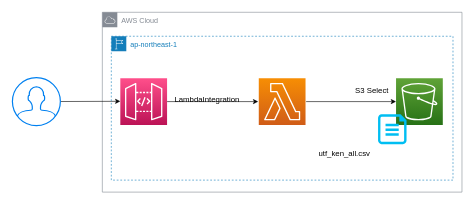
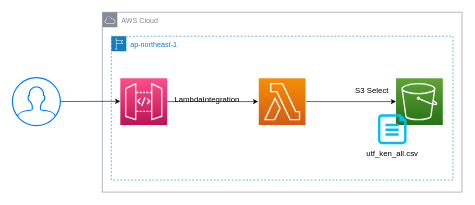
  <mxCell id="0" />
  <mxCell id="1" parent="0" />
  <mxCell id="2" value="AWS Cloud" style="sketch=0;outlineConnect=0;gradientColor=none;html=1;whiteSpace=wrap;fontSize=12;fontStyle=0;shape=mxgraph.aws4.group;grIcon=mxgraph.aws4.group_aws_cloud;strokeColor=#858B94;fillColor=none;verticalAlign=top;align=left;spacingLeft=30;fontColor=#858B94;dashed=0;labelBackgroundColor=none;fontFamily=Helvetica;" parent="1" vertex="1"><mxGeometry x="170" y="20" width="600" height="300" as="geometry" /></mxCell>
  <mxCell id="3" value="" style="sketch=0;points=[[0,0,0],[0.25,0,0],[0.5,0,0],[0.75,0,0],[1,0,0],[0,1,0],[0.25,1,0],[0.5,1,0],[0.75,1,0],[1,1,0],[0,0.25,0],[0,0.5,0],[0,0.75,0],[1,0.25,0],[1,0.5,0],[1,0.75,0]];outlineConnect=0;fontColor=#232F3E;gradientColor=#60A337;gradientDirection=north;fillColor=#277116;strokeColor=#ffffff;dashed=0;verticalLabelPosition=bottom;verticalAlign=top;align=center;html=1;fontSize=12;fontStyle=0;aspect=fixed;shape=mxgraph.aws4.resourceIcon;resIcon=mxgraph.aws4.s3;" parent="1" vertex="1"><mxGeometry x="660" y="130" width="78" height="78" as="geometry" /></mxCell>
  <mxCell id="4" style="edgeStyle=none;html=1;entryX=0;entryY=0.5;entryDx=0;entryDy=0;entryPerimeter=0;fontFamily=Helvetica;fontSize=13;fontColor=default;" parent="1" source="5" edge="1"><mxGeometry relative="1" as="geometry"><mxPoint x="430" y="169" as="targetPoint" /></mxGeometry></mxCell>
  <mxCell id="5" value="" style="sketch=0;points=[[0,0,0],[0.25,0,0],[0.5,0,0],[0.75,0,0],[1,0,0],[0,1,0],[0.25,1,0],[0.5,1,0],[0.75,1,0],[1,1,0],[0,0.25,0],[0,0.5,0],[0,0.75,0],[1,0.25,0],[1,0.5,0],[1,0.75,0]];outlineConnect=0;fontColor=#232F3E;gradientColor=#FF4F8B;gradientDirection=north;fillColor=#BC1356;strokeColor=#ffffff;dashed=0;verticalLabelPosition=bottom;verticalAlign=top;align=center;html=1;fontSize=12;fontStyle=0;aspect=fixed;shape=mxgraph.aws4.resourceIcon;resIcon=mxgraph.aws4.api_gateway;" parent="1" vertex="1"><mxGeometry x="200" y="130" width="78" height="78" as="geometry" /></mxCell>
  <mxCell id="6" style="edgeStyle=none;html=1;fontFamily=Helvetica;fontSize=13;fontColor=default;" parent="1" target="3" edge="1"><mxGeometry relative="1" as="geometry"><mxPoint x="510" y="169" as="sourcePoint" /></mxGeometry></mxCell>
  <mxCell id="7" style="edgeStyle=none;html=1;entryX=0.05;entryY=0.495;entryDx=0;entryDy=0;entryPerimeter=0;fontFamily=Helvetica;fontSize=13;fontColor=default;" parent="1" source="8" target="2" edge="1"><mxGeometry relative="1" as="geometry" /></mxCell>
  <mxCell id="8" value="" style="html=1;verticalLabelPosition=bottom;align=center;labelBackgroundColor=#ffffff;verticalAlign=top;strokeWidth=2;strokeColor=#0080F0;shadow=0;dashed=0;shape=mxgraph.ios7.icons.user;fontFamily=Helvetica;fontSize=13;fontColor=default;" parent="1" vertex="1"><mxGeometry x="20" y="129" width="80" height="80" as="geometry" /></mxCell>
  <mxCell id="9" value="S3 Select" style="text;html=1;strokeColor=none;fillColor=none;align=center;verticalAlign=middle;whiteSpace=wrap;rounded=0;labelBackgroundColor=none;fontFamily=Helvetica;fontSize=13;fontColor=default;" parent="1" vertex="1"><mxGeometry x="590" y="135" width="60" height="30" as="geometry" /></mxCell>
  <mxCell id="10" value="LambdaIntegration" style="text;html=1;strokeColor=none;fillColor=none;align=center;verticalAlign=middle;whiteSpace=wrap;rounded=0;labelBackgroundColor=none;fontFamily=Helvetica;fontSize=13;fontColor=default;" parent="1" vertex="1"><mxGeometry x="290" y="150" width="110" height="30" as="geometry" /></mxCell>
  <mxCell id="11" value="" style="verticalLabelPosition=bottom;html=1;verticalAlign=top;align=center;strokeColor=none;fillColor=#00BEF2;shape=mxgraph.azure.file;pointerEvents=1;labelBackgroundColor=none;fontFamily=Helvetica;fontSize=13;fontColor=default;" parent="1" vertex="1"><mxGeometry x="630" y="190" width="47.5" height="50" as="geometry" /></mxCell>
- <mxCell id="12" value="utf_ken_all.csv" style="text;html=1;strokeColor=none;fillColor=none;align=center;verticalAlign=middle;whiteSpace=wrap;rounded=0;labelBackgroundColor=none;fontFamily=Helvetica;fontSize=13;fontColor=default;" parent="1" vertex="1"><mxGeometry x="528.75" y="240" width="90" height="30" as="geometry" /></mxCell>
+ <mxCell id="12" value="utf_ken_all.csv" style="text;html=1;strokeColor=none;fillColor=none;align=center;verticalAlign=middle;whiteSpace=wrap;rounded=0;labelBackgroundColor=none;fontFamily=Helvetica;fontSize=13;fontColor=default;" parent="1" vertex="1"><mxGeometry x="608.75" y="240" width="90" height="30" as="geometry" /></mxCell>
  <mxCell id="13" value="" style="sketch=0;points=[[0,0,0],[0.25,0,0],[0.5,0,0],[0.75,0,0],[1,0,0],[0,1,0],[0.25,1,0],[0.5,1,0],[0.75,1,0],[1,1,0],[0,0.25,0],[0,0.5,0],[0,0.75,0],[1,0.25,0],[1,0.5,0],[1,0.75,0]];outlineConnect=0;fontColor=#232F3E;gradientColor=#F78E04;gradientDirection=north;fillColor=#D05C17;strokeColor=#ffffff;dashed=0;verticalLabelPosition=bottom;verticalAlign=top;align=center;html=1;fontSize=12;fontStyle=0;aspect=fixed;shape=mxgraph.aws4.resourceIcon;resIcon=mxgraph.aws4.lambda;" vertex="1" parent="1"><mxGeometry x="431" y="130" width="78" height="78" as="geometry" /></mxCell>
  <mxCell id="14" value="ap-northeast-1" style="points=[[0,0],[0.25,0],[0.5,0],[0.75,0],[1,0],[1,0.25],[1,0.5],[1,0.75],[1,1],[0.75,1],[0.5,1],[0.25,1],[0,1],[0,0.75],[0,0.5],[0,0.25]];outlineConnect=0;gradientColor=none;html=1;whiteSpace=wrap;fontSize=12;fontStyle=0;container=1;pointerEvents=0;collapsible=0;recursiveResize=0;shape=mxgraph.aws4.group;grIcon=mxgraph.aws4.group_region;strokeColor=#147EBA;fillColor=none;verticalAlign=top;align=left;spacingLeft=30;fontColor=#147EBA;dashed=1;" vertex="1" parent="1"><mxGeometry x="185" y="60" width="570" height="240" as="geometry" /></mxCell>
